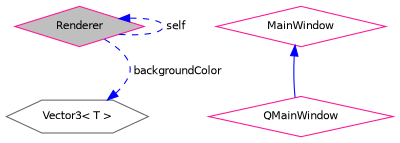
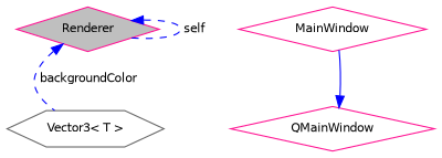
  digraph {
    node [color=deeppink fillcolor=white fontname=Helvetica fontsize=10 shape=diamond style=filled]
    edge [color=blue dir=back fontname=Helvetica fontsize=10 labelfontname=Helvetica labelfontsize=10 style=dashed]
    n1 [fillcolor=grey75 fontcolor=black height=0.2 label=Renderer width=0.4]
    n2 [color=gray40 height=0.2 label="Vector3\< T \>" shape=hexagon width=0.4]
    n3 [height=0.2 label=MainWindow width=0.4]
    n4 [height=0.2 label=QMainWindow width=0.4]
    n1 -> n1 [label=" self"]
-   n2 -> n1 [label=" backgroundColor"]
-   n3 -> n4 [style=solid]
+   n1 -> n2 [label=" backgroundColor"]
+   n4 -> n3 [style=solid]
  }
